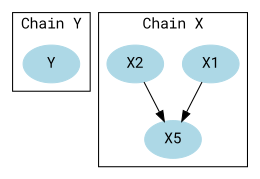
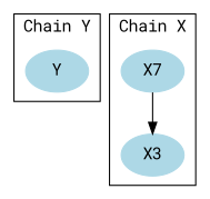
  digraph {
    fontname="Roboto Mono"
    node [color=lightblue fontname="Roboto Mono" style=filled]
    edge [fontname="Roboto Mono"]
    Y
-   X1
-   X2
-   X3 [label=X5]
+   X1 [label=X7]
+   X3
    subgraph cluster_1 {
      label="Chain Y"
      Y
    }
    subgraph cluster_2 {
      label="Chain X"
      X1
-     X2
      X3
    }
    X1 -> X3
-   X2 -> X3
  }
